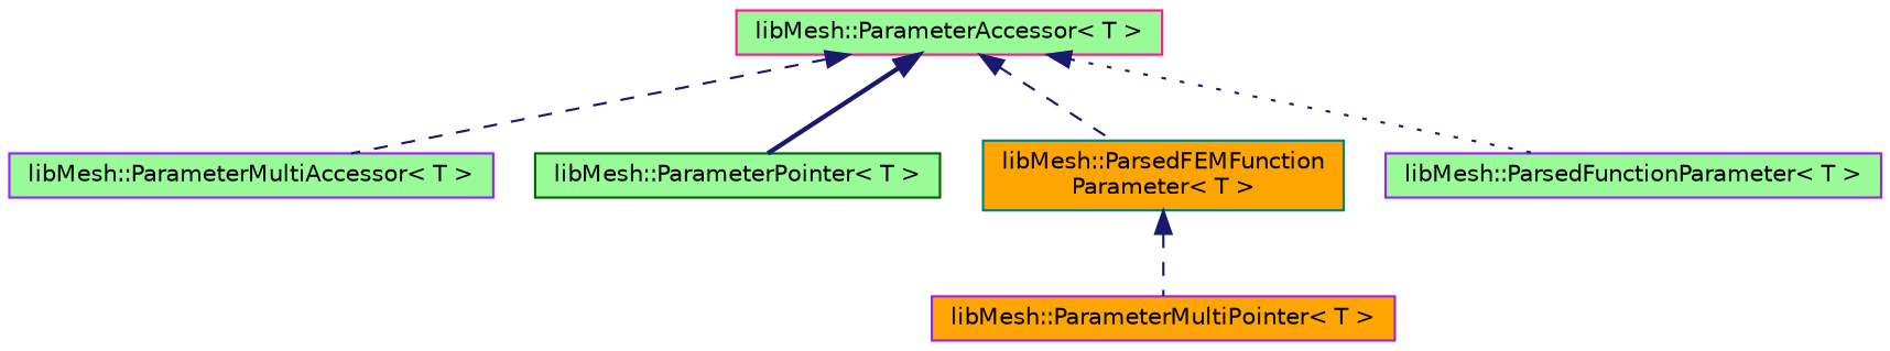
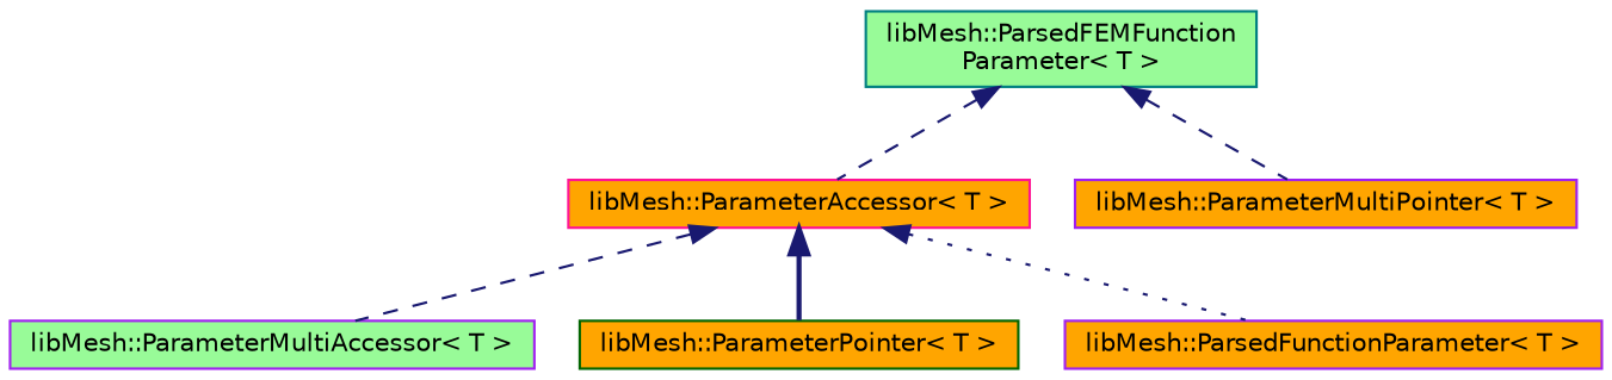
  digraph {
    rankdir=TB
    node [color=purple fillcolor=palegreen fontname=Helvetica fontsize=10 shape=record style=filled]
    edge [color=midnightblue dir=back fontname=Helvetica fontsize=10 labelfontname=Helvetica labelfontsize=10 style=dashed]
-   n1 [color=deeppink height=0.2 label="libMesh::ParameterAccessor\< T \>" width=0.4]
+   n1 [color=deeppink fillcolor=orange height=0.2 label="libMesh::ParameterAccessor\< T \>" width=0.4]
    n2 [height=0.2 label="libMesh::ParameterMultiAccessor\< T \>" width=0.4]
-   n3 [color=darkgreen height=0.2 label="libMesh::ParameterPointer\< T \>" width=0.4]
-   n4 [color=teal fillcolor=orange height=0.2 label="libMesh::ParsedFEMFunction\lParameter\< T \>" width=0.4]
-   n5 [height=0.2 label="libMesh::ParsedFunctionParameter\< T \>" width=0.4]
+   n3 [color=darkgreen fillcolor=orange height=0.2 label="libMesh::ParameterPointer\< T \>" width=0.4]
+   n4 [color=teal height=0.2 label="libMesh::ParsedFEMFunction\lParameter\< T \>" width=0.4]
+   n5 [fillcolor=orange height=0.2 label="libMesh::ParsedFunctionParameter\< T \>" width=0.4]
    n6 [fillcolor=orange height=0.2 label="libMesh::ParameterMultiPointer\< T \>" width=0.4]
    n1 -> n2
    n1 -> n3 [style=bold]
-   n1 -> n4
+   n4 -> n1
    n1 -> n5 [style=dotted]
    n4 -> n6
  }
